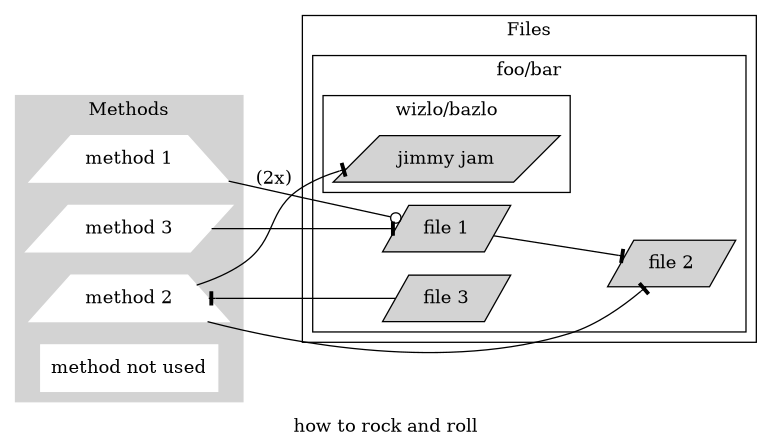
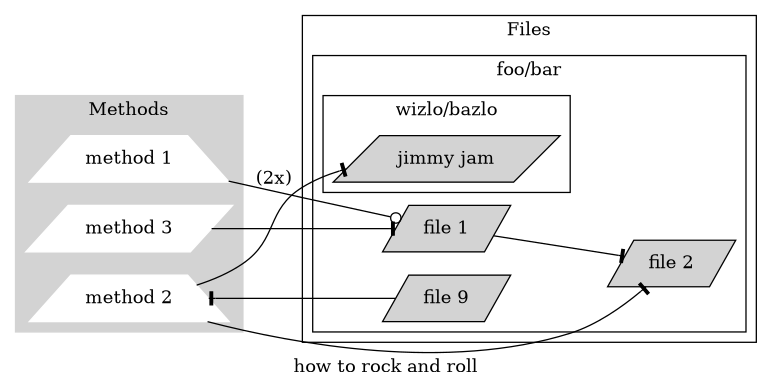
  digraph {
    label="how to rock and roll"
    rankdir=LR
    node [shape=parallelogram style=filled]
    edge [arrowhead=tee]
    n1 [color=white label="method 1" shape=trapezium]
    n2 [color=white label="method 2" shape=trapezium]
    n3 [color=white label="method 3"]
-   n4 [color=white label="method not used" shape=box]
    n5 [label="jimmy jam"]
    n6 [label="file 1"]
-   n7 [label="file 3"]
+   n7 [label="file 9"]
    n8 [label="file 2"]
    subgraph cluster_1 {
      color=lightgrey
      label=Methods
      style=filled
      n1
      n2
      n3
-     n4
    }
    subgraph cluster_2 {
      label=Files
      subgraph cluster_3 {
        label="foo/bar"
        n6
        n7
        n8
        subgraph cluster_4 {
          label="wizlo/bazlo"
          n5
        }
      }
    }
    n1 -> n6 [arrowhead=odot label="(2x)"]
    n2 -> n5
    n2 -> n8
    n3 -> n6
    n6 -> n8
    n7 -> n2
  }
